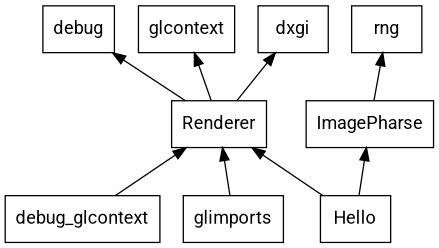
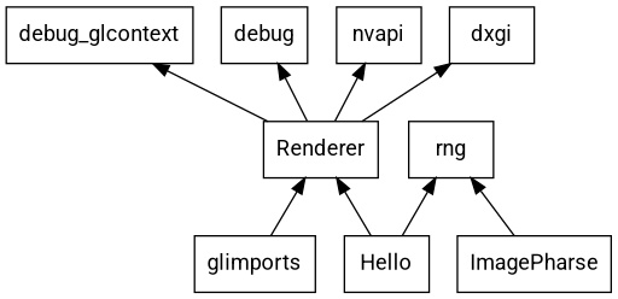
  digraph {
    fontname=Roboto
    rankdir=BT
    node [fontname=Roboto shape=record]
    edge [fontname=Roboto]
    Hello
    Renderer
    ImagePharse
    n4 [label=debug_glcontext]
    n5 [label=debug]
-   nvapi [label=glcontext]
+   nvapi
    dxgi
    rng
    glimports
    Hello -> Renderer
-   Hello -> ImagePharse
-   n4 -> Renderer
+   Hello -> rng
+   Renderer -> n4
    Renderer -> n5
    Renderer -> nvapi
    Renderer -> dxgi
    ImagePharse -> rng
    glimports -> Renderer
  }
